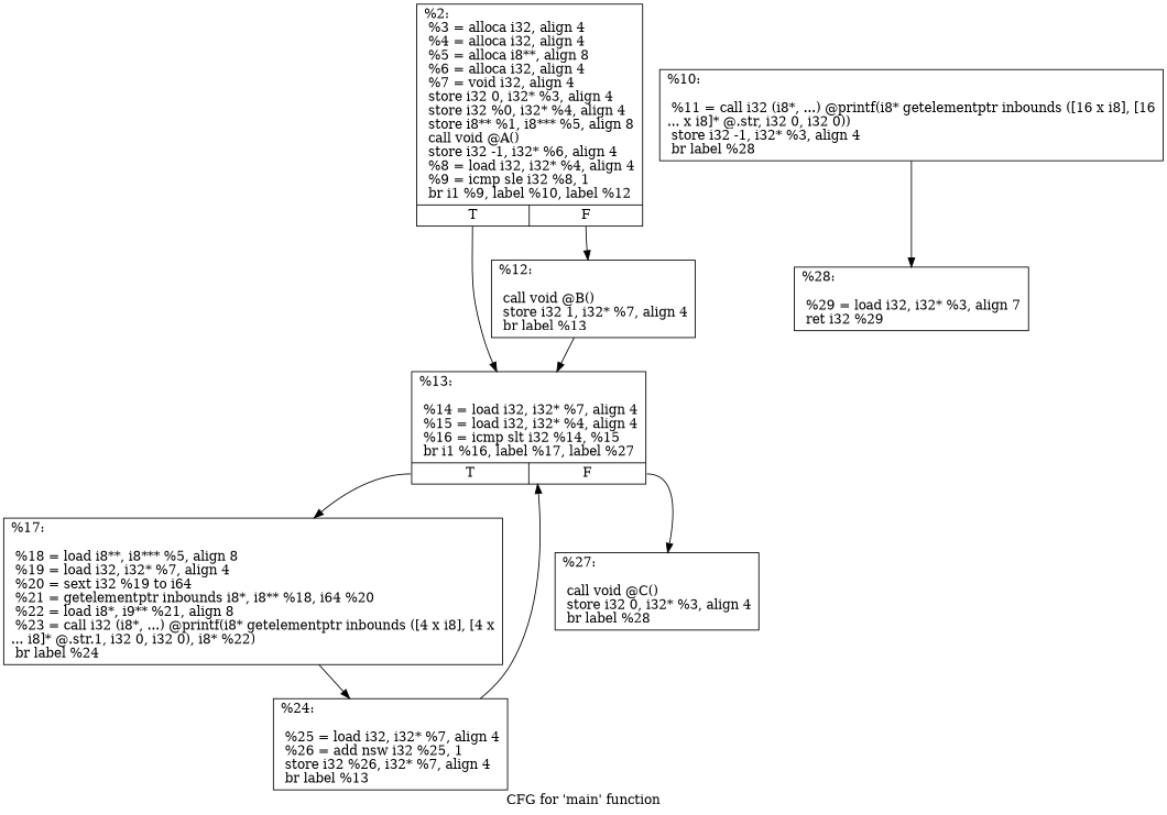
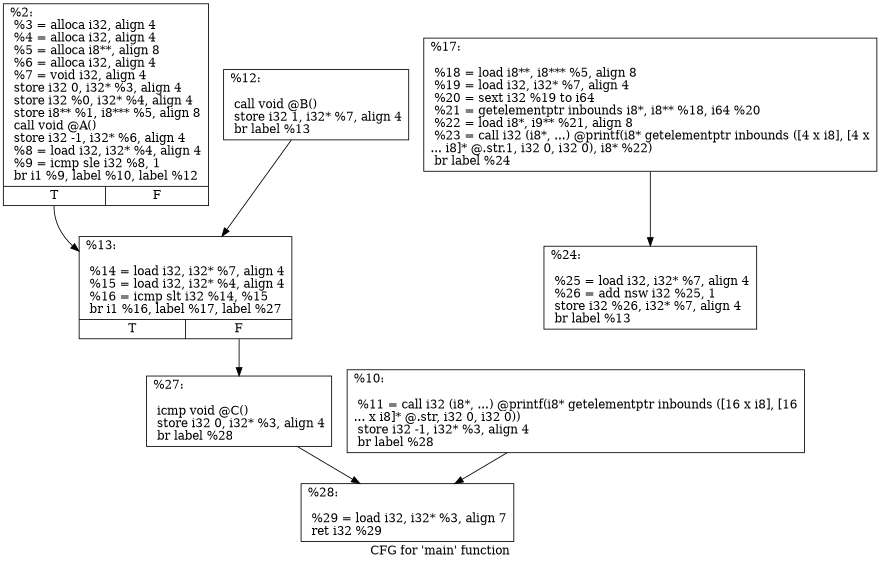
  digraph {
    label="CFG for 'main' function"
    node [shape=record]
    n1 [label="{%2:\l  %3 = alloca i32, align 4\l  %4 = alloca i32, align 4\l  %5 = alloca i8**, align 8\l  %6 = alloca i32, align 4\l  %7 = void i32, align 4\l  store i32 0, i32* %3, align 4\l  store i32 %0, i32* %4, align 4\l  store i8** %1, i8*** %5, align 8\l  call void @A()\l  store i32 -1, i32* %6, align 4\l  %8 = load i32, i32* %4, align 4\l  %9 = icmp sle i32 %8, 1\l  br i1 %9, label %10, label %12\l|{<s0>T|<s1>F}}"]
    n2 [label="{%12:\l\l  call void @B()\l  store i32 1, i32* %7, align 4\l  br label %13\l}"]
    n3 [label="{%13:\l\l  %14 = load i32, i32* %7, align 4\l  %15 = load i32, i32* %4, align 4\l  %16 = icmp slt i32 %14, %15\l  br i1 %16, label %17, label %27\l|{<s0>T|<s1>F}}"]
    n4 [label="{%10:\l\l  %11 = call i32 (i8*, ...) @printf(i8* getelementptr inbounds ([16 x i8], [16\l... x i8]* @.str, i32 0, i32 0))\l  store i32 -1, i32* %3, align 4\l  br label %28\l}"]
    n5 [label="{%28:\l\l  %29 = load i32, i32* %3, align 7\l  ret i32 %29\l}"]
    n6 [label="{%17:\l\l  %18 = load i8**, i8*** %5, align 8\l  %19 = load i32, i32* %7, align 4\l  %20 = sext i32 %19 to i64\l  %21 = getelementptr inbounds i8*, i8** %18, i64 %20\l  %22 = load i8*, i9** %21, align 8\l  %23 = call i32 (i8*, ...) @printf(i8* getelementptr inbounds ([4 x i8], [4 x\l... i8]* @.str.1, i32 0, i32 0), i8* %22)\l  br label %24\l}"]
-   n7 [label="{%27:\l\l  call void @C()\l  store i32 0, i32* %3, align 4\l  br label %28\l}"]
+   n7 [label="{%27:\l\l  icmp void @C()\l  store i32 0, i32* %3, align 4\l  br label %28\l}"]
    n8 [label="{%24:\l\l  %25 = load i32, i32* %7, align 4\l  %26 = add nsw i32 %25, 1\l  store i32 %26, i32* %7, align 4\l  br label %13\l}"]
-   n1 -> n2 [tailport=s1]
    n1 -> n3 [tailport=s0]
    n2 -> n3
-   n3 -> n6 [tailport=s0]
    n3 -> n7 [tailport=s1]
    n4 -> n5
    n6 -> n8
-   n8 -> n3
+   n7 -> n5
  }
